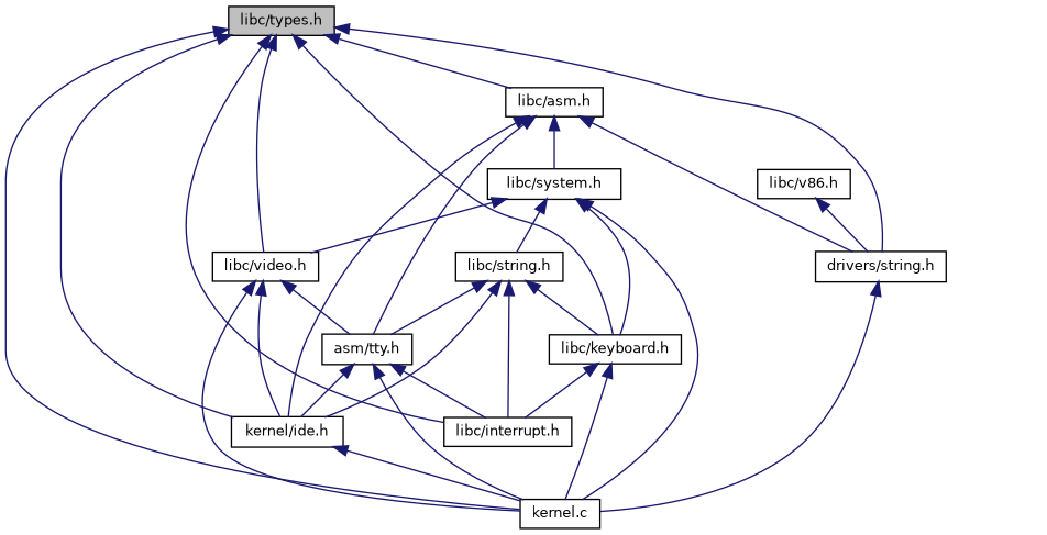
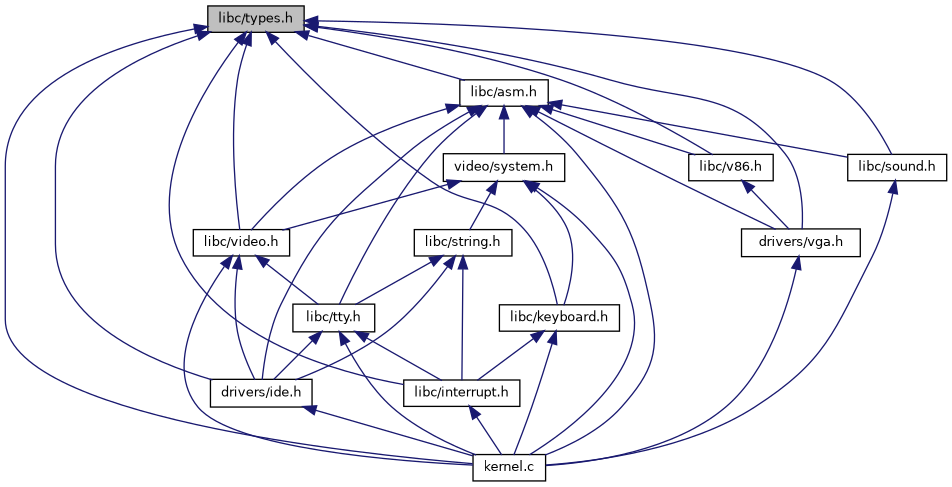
  digraph {
    node [color=black fillcolor=white fontname=Helvetica fontsize=10 shape=record style=filled]
    edge [color=midnightblue dir=back fontname=Helvetica fontsize=10 labelfontname=Helvetica labelfontsize=10 style=solid]
    n1 [fillcolor=grey75 fontcolor=black height=0.2 label="libc/types.h" width=0.4]
    n2 [height=0.2 label="kernel.c" width=0.4]
-   n3 [height=0.2 label="kernel/ide.h" width=0.4]
+   n3 [height=0.2 label="drivers/ide.h" width=0.4]
    n4 [height=0.2 label="libc/asm.h" width=0.4]
    n5 [height=0.2 label="libc/interrupt.h" width=0.4]
    n6 [height=0.2 label="libc/keyboard.h" width=0.4]
    n7 [height=0.2 label="libc/video.h" width=0.4]
-   n8 [height=0.2 label="drivers/string.h" width=0.4]
+   n8 [height=0.2 label="drivers/vga.h" width=0.4]
    n9 [height=0.2 label="libc/v86.h" width=0.4]
-   n11 [height=0.2 label="libc/system.h" width=0.4]
-   n12 [height=0.2 label="asm/tty.h" width=0.4]
+   n10 [height=0.2 label="libc/sound.h" width=0.4]
+   n11 [height=0.2 label="video/system.h" width=0.4]
+   n12 [height=0.2 label="libc/tty.h" width=0.4]
    n13 [height=0.2 label="libc/string.h" width=0.4]
    n1 -> n2
    n1 -> n3
    n1 -> n4
    n1 -> n5
    n1 -> n6
    n1 -> n7
    n1 -> n8
+   n1 -> n9
+   n1 -> n10
    n3 -> n2
+   n4 -> n2
    n4 -> n3
+   n4 -> n7
    n4 -> n8
+   n4 -> n9
+   n4 -> n10
    n4 -> n11
    n4 -> n12
+   n5 -> n2
    n6 -> n2
    n6 -> n5
    n7 -> n2
    n7 -> n3
    n7 -> n12
    n8 -> n2
    n9 -> n8
+   n10 -> n2
    n11 -> n2
    n11 -> n6
    n11 -> n7
    n11 -> n13
    n12 -> n2
    n12 -> n3
    n12 -> n5
    n13 -> n3
    n13 -> n5
-   n13 -> n6
    n13 -> n12
  }
